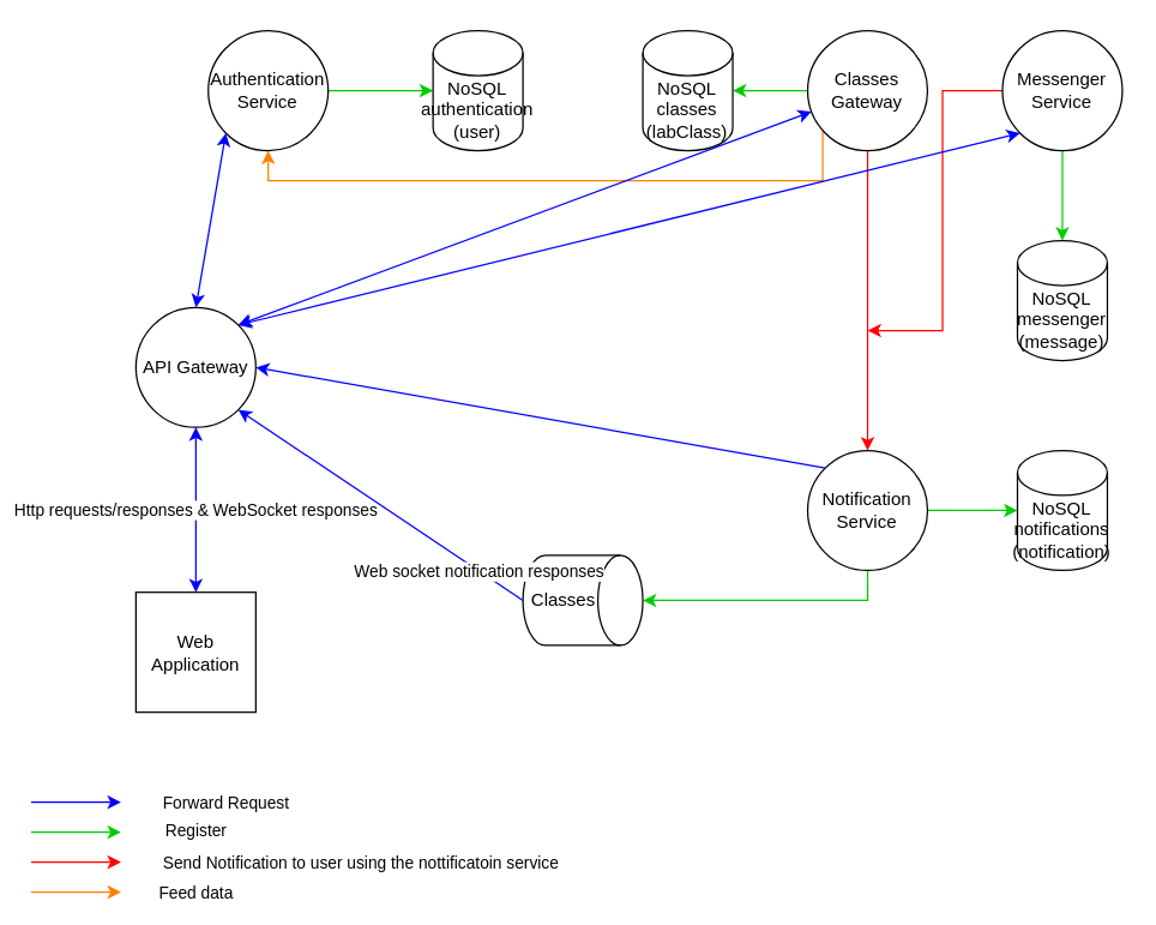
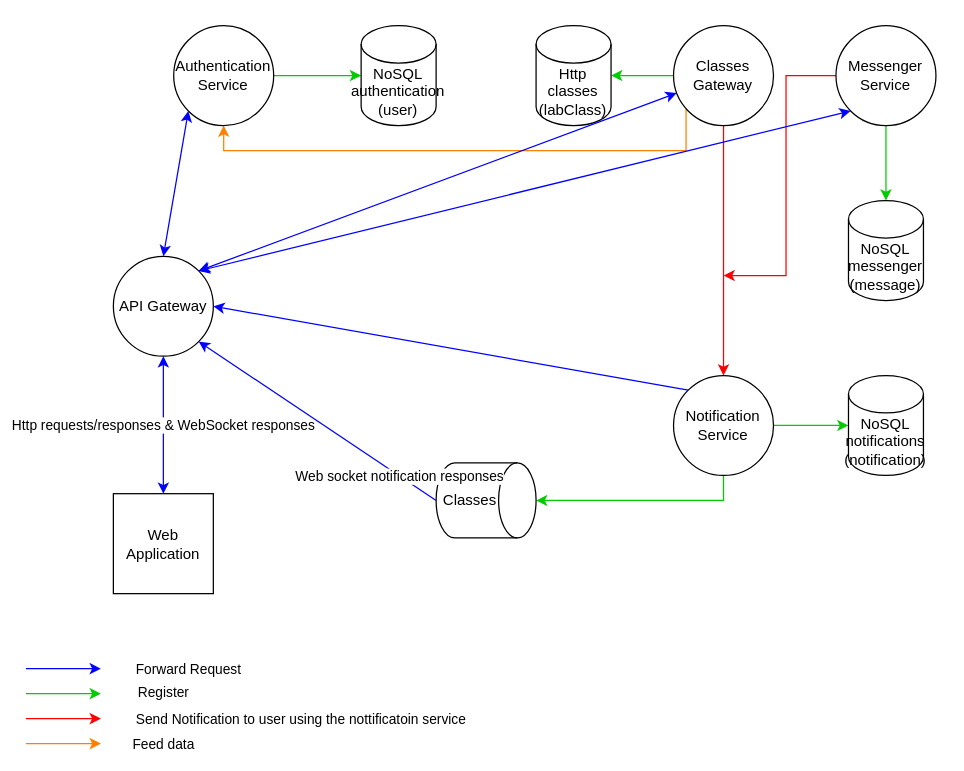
  <mxCell id="0" />
  <mxCell id="1" parent="0" />
  <mxCell id="2" style="edgeStyle=orthogonalEdgeStyle;rounded=0;orthogonalLoop=1;jettySize=auto;html=1;entryX=0.5;entryY=0;entryDx=0;entryDy=0;entryPerimeter=0;strokeColor=#00CC00;" edge="1" parent="1" source="4" target="16"><mxGeometry relative="1" as="geometry" /></mxCell>
  <mxCell id="3" style="edgeStyle=orthogonalEdgeStyle;rounded=0;orthogonalLoop=1;jettySize=auto;html=1;strokeColor=#FF0000;" edge="1" parent="1" source="4"><mxGeometry relative="1" as="geometry"><mxPoint x="578.28" y="220" as="targetPoint" /><Array as="points"><mxPoint x="628.28" y="60" /><mxPoint x="628.28" y="220" /></Array></mxGeometry></mxCell>
  <mxCell id="4" value="Messenger&lt;br&gt;Service" style="ellipse;whiteSpace=wrap;html=1;aspect=fixed;" vertex="1" parent="1"><mxGeometry x="668.28" y="20" width="80" height="80" as="geometry" /></mxCell>
  <mxCell id="5" value="" style="edgeStyle=orthogonalEdgeStyle;rounded=0;orthogonalLoop=1;jettySize=auto;html=1;strokeColor=#00CC00;" edge="1" parent="1" source="7" target="14"><mxGeometry relative="1" as="geometry" /></mxCell>
  <mxCell id="6" style="edgeStyle=orthogonalEdgeStyle;rounded=0;orthogonalLoop=1;jettySize=auto;html=1;entryX=0.5;entryY=0;entryDx=0;entryDy=0;entryPerimeter=0;strokeColor=#00CC00;" edge="1" parent="1" source="7" target="18"><mxGeometry relative="1" as="geometry"><Array as="points"><mxPoint x="578.28" y="400" /></Array></mxGeometry></mxCell>
  <mxCell id="7" value="Notification&lt;br&gt;Service" style="ellipse;whiteSpace=wrap;html=1;aspect=fixed;" vertex="1" parent="1"><mxGeometry x="538.28" y="300" width="80" height="80" as="geometry" /></mxCell>
  <mxCell id="8" style="edgeStyle=orthogonalEdgeStyle;rounded=0;orthogonalLoop=1;jettySize=auto;html=1;entryX=1;entryY=0.5;entryDx=0;entryDy=0;entryPerimeter=0;strokeColor=#00CC00;" edge="1" parent="1" source="11" target="17"><mxGeometry relative="1" as="geometry" /></mxCell>
  <mxCell id="9" style="edgeStyle=orthogonalEdgeStyle;rounded=0;orthogonalLoop=1;jettySize=auto;html=1;entryX=0.5;entryY=0;entryDx=0;entryDy=0;strokeColor=#FF0000;" edge="1" parent="1" source="11" target="7"><mxGeometry relative="1" as="geometry" /></mxCell>
  <mxCell id="10" style="edgeStyle=orthogonalEdgeStyle;rounded=0;orthogonalLoop=1;jettySize=auto;html=1;strokeColor=#FF8000;entryX=0.5;entryY=1;entryDx=0;entryDy=0;" edge="1" parent="1" source="11" target="13"><mxGeometry relative="1" as="geometry"><mxPoint x="538.28" y="130" as="targetPoint" /><Array as="points"><mxPoint x="548.28" y="120" /><mxPoint x="178.28" y="120" /></Array></mxGeometry></mxCell>
  <mxCell id="11" value="Classes&lt;br&gt;Gateway" style="ellipse;whiteSpace=wrap;html=1;aspect=fixed;" vertex="1" parent="1"><mxGeometry x="538.28" y="20" width="80" height="80" as="geometry" /></mxCell>
  <mxCell id="12" style="edgeStyle=orthogonalEdgeStyle;rounded=0;orthogonalLoop=1;jettySize=auto;html=1;entryX=0;entryY=0.5;entryDx=0;entryDy=0;entryPerimeter=0;strokeColor=#00CC00;" edge="1" parent="1" source="13" target="15"><mxGeometry relative="1" as="geometry" /></mxCell>
  <mxCell id="13" value="Authentication&lt;br&gt;Service" style="ellipse;whiteSpace=wrap;html=1;aspect=fixed;" vertex="1" parent="1"><mxGeometry x="138.28" y="20" width="80" height="80" as="geometry" /></mxCell>
  <mxCell id="14" value="NoSQL&lt;br&gt;notifications&lt;br&gt;(notification)" style="shape=cylinder3;whiteSpace=wrap;html=1;boundedLbl=1;backgroundOutline=1;size=15;" vertex="1" parent="1"><mxGeometry x="678.28" y="300" width="60" height="80" as="geometry" /></mxCell>
  <mxCell id="15" value="NoSQL&lt;br&gt;authentication&lt;br&gt;(user)" style="shape=cylinder3;whiteSpace=wrap;html=1;boundedLbl=1;backgroundOutline=1;size=15;" vertex="1" parent="1"><mxGeometry x="288.28" y="20" width="60" height="80" as="geometry" /></mxCell>
  <mxCell id="16" value="NoSQL&lt;br&gt;messenger&lt;br&gt;(message)" style="shape=cylinder3;whiteSpace=wrap;html=1;boundedLbl=1;backgroundOutline=1;size=15;" vertex="1" parent="1"><mxGeometry x="678.28" y="160" width="60" height="80" as="geometry" /></mxCell>
- <mxCell id="17" value="NoSQL&lt;br&gt;classes&lt;br&gt;(labClass)" style="shape=cylinder3;whiteSpace=wrap;html=1;boundedLbl=1;backgroundOutline=1;size=15;" vertex="1" parent="1"><mxGeometry x="428.28" y="20" width="60" height="80" as="geometry" /></mxCell>
+ <mxCell id="17" value="Http&lt;br&gt;classes&lt;br&gt;(labClass)" style="shape=cylinder3;whiteSpace=wrap;html=1;boundedLbl=1;backgroundOutline=1;size=15;" vertex="1" parent="1"><mxGeometry x="428.28" y="20" width="60" height="80" as="geometry" /></mxCell>
  <mxCell id="18" value="Classes" style="shape=cylinder3;whiteSpace=wrap;html=1;boundedLbl=1;backgroundOutline=1;size=15;direction=south;" vertex="1" parent="1"><mxGeometry x="348.28" y="370" width="80" height="60" as="geometry" /></mxCell>
  <mxCell id="19" value="Web&lt;br&gt;Application" style="whiteSpace=wrap;html=1;aspect=fixed;fillColor=none;" vertex="1" parent="1"><mxGeometry x="90" y="394.58" width="80" height="80" as="geometry" /></mxCell>
  <mxCell id="20" value="API Gateway" style="ellipse;whiteSpace=wrap;html=1;aspect=fixed;fillColor=none;" vertex="1" parent="1"><mxGeometry x="90" y="204.58" width="80" height="80" as="geometry" /></mxCell>
  <mxCell id="21" value="" style="endArrow=classic;startArrow=classic;html=1;strokeColor=#0000FF;exitX=0.5;exitY=0;exitDx=0;exitDy=0;entryX=0;entryY=1;entryDx=0;entryDy=0;" edge="1" parent="1" source="20" target="13"><mxGeometry width="50" height="50" relative="1" as="geometry"><mxPoint x="129.996" y="321.716" as="sourcePoint" /><mxPoint x="128.28" y="120" as="targetPoint" /></mxGeometry></mxCell>
  <mxCell id="22" value="" style="endArrow=classic;startArrow=classic;html=1;strokeColor=#0000FF;exitX=1;exitY=0;exitDx=0;exitDy=0;" edge="1" parent="1" source="20" target="11"><mxGeometry width="50" height="50" relative="1" as="geometry"><mxPoint x="186.564" y="321.716" as="sourcePoint" /><mxPoint x="508.28" y="370" as="targetPoint" /></mxGeometry></mxCell>
  <mxCell id="23" value="" style="endArrow=classic;startArrow=classic;html=1;strokeColor=#0000FF;entryX=0;entryY=1;entryDx=0;entryDy=0;exitX=1;exitY=0;exitDx=0;exitDy=0;" edge="1" parent="1" source="20" target="4"><mxGeometry width="50" height="50" relative="1" as="geometry"><mxPoint x="198.28" y="350" as="sourcePoint" /><mxPoint x="508.28" y="370" as="targetPoint" /></mxGeometry></mxCell>
  <mxCell id="24" value="Http requests/responses &amp;amp; WebSocket responses" style="endArrow=classic;startArrow=classic;html=1;exitX=0.5;exitY=0;exitDx=0;exitDy=0;entryX=0.5;entryY=1;entryDx=0;entryDy=0;strokeColor=#0000FF;" edge="1" parent="1" source="19" target="20"><mxGeometry width="50" height="50" relative="1" as="geometry"><mxPoint x="390" y="314.58" as="sourcePoint" /><mxPoint x="440" y="264.58" as="targetPoint" /></mxGeometry></mxCell>
  <mxCell id="25" value="" style="endArrow=classic;html=1;strokeColor=#0000FF;exitX=0.5;exitY=1;exitDx=0;exitDy=0;exitPerimeter=0;entryX=1;entryY=1;entryDx=0;entryDy=0;" edge="1" parent="1" source="18" target="20"><mxGeometry width="50" height="50" relative="1" as="geometry"><mxPoint x="458.28" y="420" as="sourcePoint" /><mxPoint x="195.28" y="365" as="targetPoint" /></mxGeometry></mxCell>
  <mxCell id="26" value="Web socket notification responses" style="edgeLabel;html=1;align=center;verticalAlign=middle;resizable=0;points=[];" vertex="1" connectable="0" parent="25"><mxGeometry x="-0.087" y="-2" relative="1" as="geometry"><mxPoint x="55.46" y="39.59" as="offset" /></mxGeometry></mxCell>
  <mxCell id="27" value="Forward Request" style="endArrow=classic;html=1;strokeColor=#0000FF;" edge="1" parent="1"><mxGeometry x="1" y="70" width="50" height="50" relative="1" as="geometry"><mxPoint x="20" y="534.58" as="sourcePoint" /><mxPoint x="80" y="534.58" as="targetPoint" /><mxPoint x="70" y="70" as="offset" /></mxGeometry></mxCell>
  <mxCell id="28" value="" style="endArrow=classic;html=1;strokeColor=#00CC00;" edge="1" parent="1"><mxGeometry width="50" height="50" relative="1" as="geometry"><mxPoint x="20" y="554.58" as="sourcePoint" /><mxPoint x="80" y="554.58" as="targetPoint" /></mxGeometry></mxCell>
  <mxCell id="29" value="Register" style="edgeLabel;html=1;align=center;verticalAlign=middle;resizable=0;points=[];" vertex="1" connectable="0" parent="28"><mxGeometry x="0.298" y="1" relative="1" as="geometry"><mxPoint x="70.83" as="offset" /></mxGeometry></mxCell>
  <mxCell id="30" value="Send Notification to user using the nottificatoin service" style="endArrow=classic;html=1;strokeColor=#FF0000;" edge="1" parent="1"><mxGeometry x="1" y="160" width="50" height="50" relative="1" as="geometry"><mxPoint x="20" y="574.58" as="sourcePoint" /><mxPoint x="80" y="574.58" as="targetPoint" /><mxPoint x="160" y="160" as="offset" /></mxGeometry></mxCell>
  <mxCell id="31" value="Feed data" style="endArrow=classic;html=1;strokeColor=#FF8000;" edge="1" parent="1"><mxGeometry x="1" y="50" width="50" height="50" relative="1" as="geometry"><mxPoint x="20" y="594.58" as="sourcePoint" /><mxPoint x="80" y="594.58" as="targetPoint" /><Array as="points"><mxPoint x="50" y="594.58" /></Array><mxPoint x="50" y="50" as="offset" /></mxGeometry></mxCell>
  <mxCell id="32" value="" style="endArrow=classic;html=1;strokeColor=#0000FF;entryX=1;entryY=0.5;entryDx=0;entryDy=0;exitX=0;exitY=0;exitDx=0;exitDy=0;" edge="1" parent="1" source="7" target="20"><mxGeometry width="50" height="50" relative="1" as="geometry"><mxPoint x="458.28" y="420" as="sourcePoint" /><mxPoint x="198.28" y="350" as="targetPoint" /></mxGeometry></mxCell>
